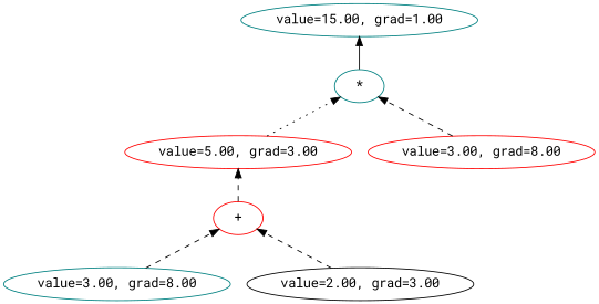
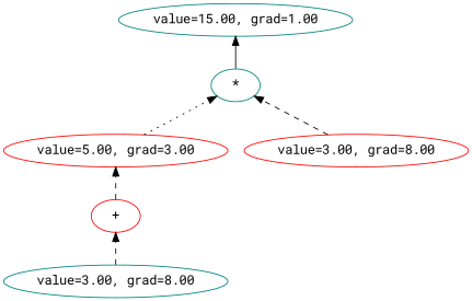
  digraph {
    rankdir=BT
    fontname="Roboto Mono"
    node [color=teal fontname="Roboto Mono"]
    edge [style=dashed fontname="Roboto Mono"]
    n1 [label="value=15.00, grad=1.00"]
    n2 [label="*" shape=ellipse]
    n3 [label="value=5.00, grad=3.00" color=red]
    n4 [label="+" shape=ellipse color=red]
    n5 [label="value=3.00, grad=8.00"]
-   n6 [label="value=2.00, grad=3.00" color=black]
    n7 [label="value=3.00, grad=8.00" color=red]
    n2 -> n1 [style=solid]
    n3 -> n2 [style=dotted]
    n4 -> n3
    n5 -> n4
-   n6 -> n4
    n7 -> n2
  }
